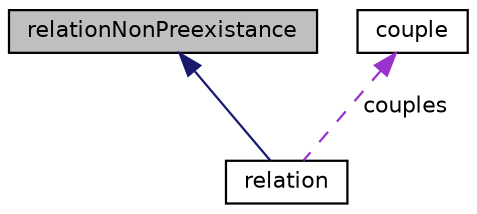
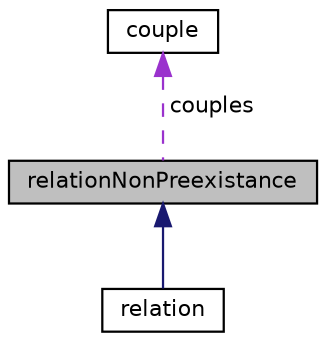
  digraph {
    node [color=black fillcolor=white fontname=Helvetica fontsize=10 shape=record style=filled]
    edge [dir=back fontname=Helvetica fontsize=10 labelfontname=Helvetica labelfontsize=10]
    n1 [fillcolor=grey75 fontcolor=black height=0.2 label=relationNonPreexistance width=0.4]
    n2 [height=0.2 label=relation width=0.4]
    n3 [height=0.2 label=couple width=0.4]
    n1 -> n2 [color=midnightblue style=solid]
-   n3 -> n2 [color=darkorchid3 label=" couples" style=dashed]
+   n3 -> n1 [color=darkorchid3 label=" couples" style=dashed]
  }
